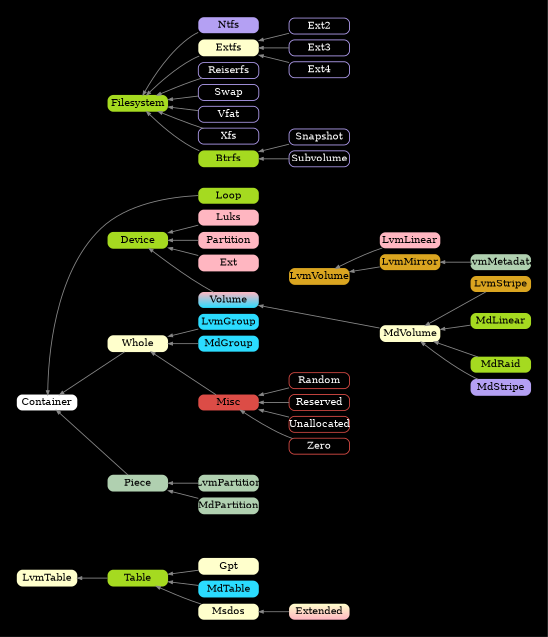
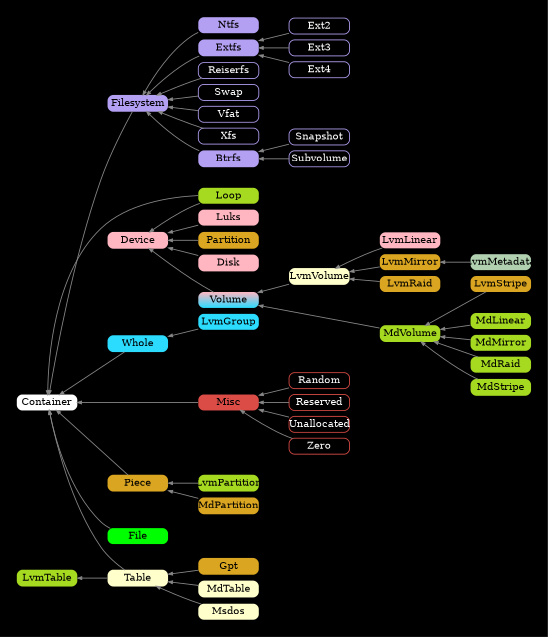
  digraph {
    bgcolor=black
    color=white
    nodesep=0.1
    rankdir=RL
    ranksep=0.5
    node [color=white fixedsize=true fontsize=12 penwidth=0 shape=Mrecord style=filled]
    edge [arrowsize=0.5 color="#888888" penwidth=1.0]
-   Table [fillcolor="#A5DA20" height=0.25 width=1.0]
-   Gpt [fillcolor="#FFFFCC" height=0.25 width=1.0]
-   LvmTable [fillcolor="#FFFFCC" height=0.25 width=1.0]
-   MdTable [fillcolor="#2BDCFF" height=0.25 width=1.0]
+   Table [fillcolor="#FFFFCC" height=0.25 width=1.0]
+   Gpt [fillcolor="#DAA520" height=0.25 width=1.0]
+   LvmTable [fillcolor="#A5DA20" height=0.25 width=1.0]
+   MdTable [fillcolor="#FFFFCC" height=0.25 width=1.0]
    Msdos [fillcolor="#FFFFCC" height=0.25 width=1.0]
-   Extended [fillcolor="#FFFFCC:#FFB6C1" gradientangle=270 height=0.25 width=1.0]
-   Btrfs [fillcolor="#A5DA20" height=0.25 width=1.0]
-   Filesystem [fillcolor="#A5DA20" height=0.25 width=1.0]
-   Extfs [fillcolor="#FFFFCC" height=0.25 width=1.0]
+   Btrfs [fillcolor="#B4A0F3" height=0.25 width=1.0]
+   Filesystem [fillcolor="#B4A0F3" height=0.25 width=1.0]
+   Extfs [fillcolor="#B4A0F3" height=0.25 width=1.0]
    Ntfs [fillcolor="#B4A0F3" height=0.25 width=1.0]
    Ext2 [color="#B4A0F3" fontcolor=white height=0.25 penwidth=1 style=solid width=1.0]
    Ext3 [color="#B4A0F3" fontcolor=white height=0.25 penwidth=1 style=solid width=1.0]
    Ext4 [color="#B4A0F3" fontcolor=white height=0.25 penwidth=1 style=solid width=1.0]
    Reiserfs [color="#B4A0F3" fontcolor=white height=0.25 penwidth=1 style=solid width=1.0]
    Swap [color="#B4A0F3" fontcolor=white height=0.25 penwidth=1 style=solid width=1.0]
    Vfat [color="#B4A0F3" fontcolor=white height=0.25 penwidth=1 style=solid width=1.0]
    Xfs [color="#B4A0F3" fontcolor=white height=0.25 penwidth=1 style=solid width=1.0]
    n18 [color="#B4A0F3" fontcolor=white height=0.25 label=Snapshot penwidth=1 style=solid width=1.0]
    n19 [color="#B4A0F3" fontcolor=white height=0.25 label=Subvolume penwidth=1 style=solid width=1.0]
    Misc [fillcolor="#DC4C46" height=0.25 width=1.0]
    Random [color="#DC4C46" fontcolor=white height=0.25 penwidth=1 style=solid width=1.0]
    Reserved [color="#DC4C46" fontcolor=white height=0.25 penwidth=1 style=solid width=1.0]
    Unallocated [color="#DC4C46" fontcolor=white height=0.25 penwidth=1 style=solid width=1.0]
    Zero [color="#DC4C46" fontcolor=white height=0.25 penwidth=1 style=solid width=1.0]
-   LvmPartition [fillcolor="#B0D0B0" height=0.25 width=1.0]
-   Piece [fillcolor="#B0D0B0" height=0.25 width=1.0]
-   MdPartition [fillcolor="#B0D0B0" height=0.25 width=1.0]
+   LvmPartition [fillcolor="#A5DA20" height=0.25 width=1.0]
+   Piece [fillcolor="#DAA520" height=0.25 width=1.0]
+   MdPartition [fillcolor="#DAA520" height=0.25 width=1.0]
    LvmLinear [fillcolor="#FFB6C1" height=0.25 width=1.0]
-   LvmVolume [fillcolor="#DAA520" height=0.25 width=1.0]
+   LvmVolume [fillcolor="#FFFFCC" height=0.25 width=1.0]
    LvmMetadata [fillcolor="#B0D0B0" height=0.25 width=1.0]
    LvmMirror [fillcolor="#DAA520" height=0.25 width=1.0]
+   LvmRaid [fillcolor="#DAA520" height=0.25 width=1.0]
    LvmStripe [fillcolor="#DAA520" height=0.25 width=1.0]
    MdLinear [fillcolor="#A5DA20" height=0.25 width=1.0]
-   MdVolume [fillcolor="#FFFFCC" height=0.25 width=1.0]
+   MdVolume [fillcolor="#A5DA20" height=0.25 width=1.0]
+   MdMirror [fillcolor="#A5DA20" height=0.25 width=1.0]
    MdRaid [fillcolor="#A5DA20" height=0.25 width=1.0]
-   MdStripe [fillcolor="#B4A0F3" height=0.25 width=1.0]
+   MdStripe [fillcolor="#A5DA20" height=0.25 width=1.0]
    Volume [fillcolor="#2BDCFF:#FFB6C1" gradientangle=90 height=0.25 width=1.0]
-   Whole [fillcolor="#FFFFCC" height=0.25 width=1.0]
+   Whole [fillcolor="#2BDCFF" height=0.25 width=1.0]
    LvmGroup [fillcolor="#2BDCFF" height=0.25 width=1.0]
-   MdGroup [fillcolor="#2BDCFF" height=0.25 width=1.0]
-   Device [fillcolor="#A5DA20" height=0.25 width=1.0]
+   Device [fillcolor="#FFB6C1" height=0.25 width=1.0]
    Luks [fillcolor="#FFB6C1" height=0.25 width=1.0]
-   Partition [fillcolor="#FFB6C1" height=0.25 width=1.0]
-   Disk [fillcolor="#FFB6C1" height=0.25 width=1.0 label=Ext]
+   Partition [fillcolor="#DAA520" height=0.25 width=1.0]
+   Disk [fillcolor="#FFB6C1" height=0.25 width=1.0]
    Loop [fillcolor="#A5DA20" height=0.25 width=1.0]
    Container [fillcolor="#FFFFFF" height=0.25 width=1.0]
+   File [fillcolor="#00FF00" height=0.25 width=1.0]
    subgraph cluster_1 {
      color=transparent
      Table
      Gpt
      LvmTable
      MdTable
      Msdos
-     Extended
    }
    subgraph cluster_2 {
      color=transparent
      Btrfs
      Filesystem
      Extfs
      Ntfs
      Ext2
      Ext3
      Ext4
      Reiserfs
      Swap
      Vfat
      Xfs
      n18
      n19
    }
    subgraph cluster_3 {
      color=transparent
      Misc
      Random
      Reserved
      Unallocated
      Zero
    }
    subgraph cluster_4 {
      color=transparent
      LvmPartition
      Piece
      MdPartition
    }
    subgraph cluster_5 {
      color=transparent
      LvmLinear
      LvmVolume
      LvmMetadata
      LvmMirror
+     LvmRaid
      LvmStripe
    }
    subgraph cluster_6 {
      color=transparent
      MdLinear
      MdVolume
+     MdMirror
      MdRaid
      MdStripe
    }
    subgraph cluster_7 {
      color=transparent
      Volume
      Whole
      LvmGroup
-     MdGroup
    }
    subgraph cluster_8 {
      color=transparent
      Device
      Luks
      Partition
      Disk
      Loop
    }
    Table -> LvmTable
+   Table -> Container
    Gpt -> Table
    MdTable -> Table
    Msdos -> Table
-   Extended -> Msdos
    Btrfs -> Filesystem
+   Filesystem -> Container
    Extfs -> Filesystem
    Ntfs -> Filesystem
    Ext2 -> Extfs
    Ext3 -> Extfs
    Ext4 -> Extfs
    Reiserfs -> Filesystem
    Swap -> Filesystem
    Vfat -> Filesystem
    Xfs -> Filesystem
    n18 -> Btrfs
    n19 -> Btrfs
-   Misc -> Whole
+   Misc -> Container
    Random -> Misc
    Reserved -> Misc
    Unallocated -> Misc
    Zero -> Misc
    LvmPartition -> Piece
    Piece -> Container
    MdPartition -> Piece
    LvmLinear -> LvmVolume
+   LvmVolume -> Volume
    LvmMetadata -> LvmMirror
    LvmMirror -> LvmVolume
+   LvmRaid -> LvmVolume
    LvmStripe -> MdVolume
    MdLinear -> MdVolume
    MdVolume -> Volume
+   MdMirror -> MdVolume
    MdRaid -> MdVolume
    MdStripe -> MdVolume
    Volume -> Device
    Whole -> Container
    LvmGroup -> Whole
-   MdGroup -> Whole
    Luks -> Device
    Partition -> Device
    Disk -> Device
+   Loop -> Device
    Loop -> Container
+   File -> Container
  }
